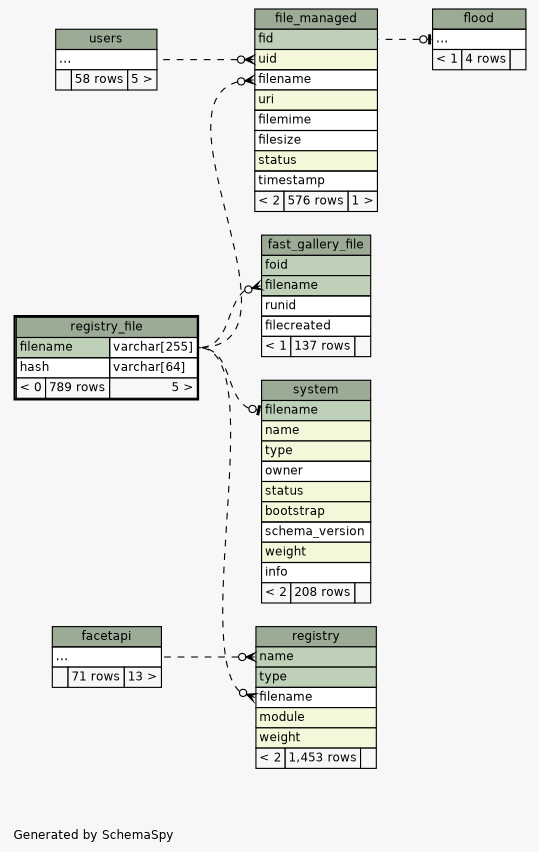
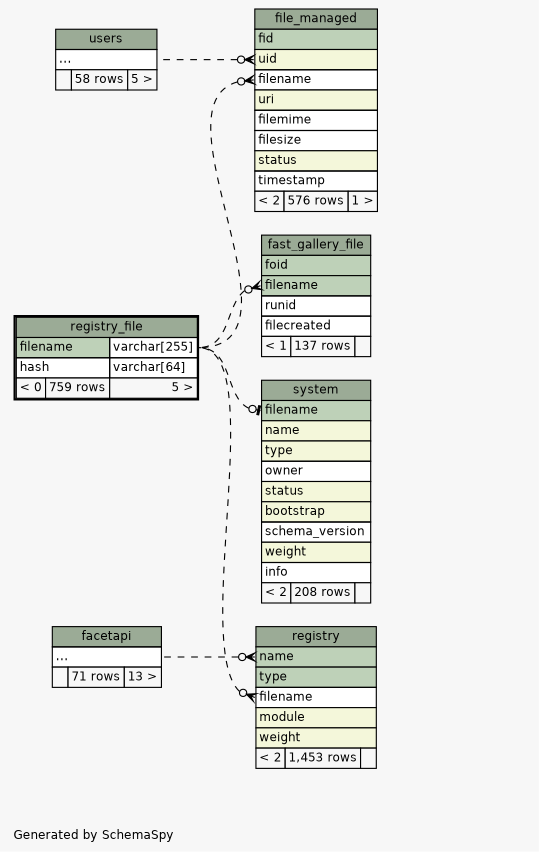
  digraph {
    bgcolor="#f7f7f7"
    fontname=Helvetica
    fontsize=11
    label="\nGenerated by SchemaSpy"
    labeljust=l
    nodesep=0.18
    rankdir=RL
    ranksep=0.46
    node [fontname=Helvetica fontsize=11 shape=plaintext]
    edge [arrowhead=none arrowsize=0.8 arrowtail=crowodot dir=back headport="filename.type:e" style=dashed tailport="filename:w"]
-   n1 [label=<     <TABLE BORDER="2" CELLBORDER="1" CELLSPACING="0" BGCOLOR="#ffffff">       <TR><TD COLSPAN="3" BGCOLOR="#9bab96" ALIGN="CENTER">registry_file</TD></TR>       <TR><TD PORT="filename" COLSPAN="2" BGCOLOR="#bed1b8" ALIGN="LEFT">filename</TD><TD PORT="filename.type" ALIGN="LEFT">varchar[255]</TD></TR>       <TR><TD PORT="hash" COLSPAN="2" ALIGN="LEFT">hash</TD><TD PORT="hash.type" ALIGN="LEFT">varchar[64]</TD></TR>       <TR><TD ALIGN="LEFT" BGCOLOR="#f7f7f7">&lt; 0</TD><TD ALIGN="RIGHT" BGCOLOR="#f7f7f7">789 rows</TD><TD ALIGN="RIGHT" BGCOLOR="#f7f7f7">5 &gt;</TD></TR>     </TABLE>>]
+   n1 [label=<     <TABLE BORDER="2" CELLBORDER="1" CELLSPACING="0" BGCOLOR="#ffffff">       <TR><TD COLSPAN="3" BGCOLOR="#9bab96" ALIGN="CENTER">registry_file</TD></TR>       <TR><TD PORT="filename" COLSPAN="2" BGCOLOR="#bed1b8" ALIGN="LEFT">filename</TD><TD PORT="filename.type" ALIGN="LEFT">varchar[255]</TD></TR>       <TR><TD PORT="hash" COLSPAN="2" ALIGN="LEFT">hash</TD><TD PORT="hash.type" ALIGN="LEFT">varchar[64]</TD></TR>       <TR><TD ALIGN="LEFT" BGCOLOR="#f7f7f7">&lt; 0</TD><TD ALIGN="RIGHT" BGCOLOR="#f7f7f7">759 rows</TD><TD ALIGN="RIGHT" BGCOLOR="#f7f7f7">5 &gt;</TD></TR>     </TABLE>>]
    n2 [label=<     <TABLE BORDER="0" CELLBORDER="1" CELLSPACING="0" BGCOLOR="#ffffff">       <TR><TD COLSPAN="3" BGCOLOR="#9bab96" ALIGN="CENTER">fast_gallery_file</TD></TR>       <TR><TD PORT="foid" COLSPAN="3" BGCOLOR="#bed1b8" ALIGN="LEFT">foid</TD></TR>       <TR><TD PORT="filename" COLSPAN="3" BGCOLOR="#bed1b8" ALIGN="LEFT">filename</TD></TR>       <TR><TD PORT="runid" COLSPAN="3" ALIGN="LEFT">runid</TD></TR>       <TR><TD PORT="filecreated" COLSPAN="3" ALIGN="LEFT">filecreated</TD></TR>       <TR><TD ALIGN="LEFT" BGCOLOR="#f7f7f7">&lt; 1</TD><TD ALIGN="RIGHT" BGCOLOR="#f7f7f7">137 rows</TD><TD ALIGN="RIGHT" BGCOLOR="#f7f7f7">  </TD></TR>     </TABLE>>]
    n3 [label=<     <TABLE BORDER="0" CELLBORDER="1" CELLSPACING="0" BGCOLOR="#ffffff">       <TR><TD COLSPAN="3" BGCOLOR="#9bab96" ALIGN="CENTER">file_managed</TD></TR>       <TR><TD PORT="fid" COLSPAN="3" BGCOLOR="#bed1b8" ALIGN="LEFT">fid</TD></TR>       <TR><TD PORT="uid" COLSPAN="3" BGCOLOR="#f4f7da" ALIGN="LEFT">uid</TD></TR>       <TR><TD PORT="filename" COLSPAN="3" ALIGN="LEFT">filename</TD></TR>       <TR><TD PORT="uri" COLSPAN="3" BGCOLOR="#f4f7da" ALIGN="LEFT">uri</TD></TR>       <TR><TD PORT="filemime" COLSPAN="3" ALIGN="LEFT">filemime</TD></TR>       <TR><TD PORT="filesize" COLSPAN="3" ALIGN="LEFT">filesize</TD></TR>       <TR><TD PORT="status" COLSPAN="3" BGCOLOR="#f4f7da" ALIGN="LEFT">status</TD></TR>       <TR><TD PORT="timestamp" COLSPAN="3" ALIGN="LEFT">timestamp</TD></TR>       <TR><TD ALIGN="LEFT" BGCOLOR="#f7f7f7">&lt; 2</TD><TD ALIGN="RIGHT" BGCOLOR="#f7f7f7">576 rows</TD><TD ALIGN="RIGHT" BGCOLOR="#f7f7f7">1 &gt;</TD></TR>     </TABLE>>]
    n4 [label=<     <TABLE BORDER="0" CELLBORDER="1" CELLSPACING="0" BGCOLOR="#ffffff">       <TR><TD COLSPAN="3" BGCOLOR="#9bab96" ALIGN="CENTER">users</TD></TR>       <TR><TD PORT="elipses" COLSPAN="3" ALIGN="LEFT">...</TD></TR>       <TR><TD ALIGN="LEFT" BGCOLOR="#f7f7f7">  </TD><TD ALIGN="RIGHT" BGCOLOR="#f7f7f7">58 rows</TD><TD ALIGN="RIGHT" BGCOLOR="#f7f7f7">5 &gt;</TD></TR>     </TABLE>>]
-   n5 [label=<     <TABLE BORDER="0" CELLBORDER="1" CELLSPACING="0" BGCOLOR="#ffffff">       <TR><TD COLSPAN="3" BGCOLOR="#9bab96" ALIGN="CENTER">flood</TD></TR>       <TR><TD PORT="elipses" COLSPAN="3" ALIGN="LEFT">...</TD></TR>       <TR><TD ALIGN="LEFT" BGCOLOR="#f7f7f7">&lt; 1</TD><TD ALIGN="RIGHT" BGCOLOR="#f7f7f7">4 rows</TD><TD ALIGN="RIGHT" BGCOLOR="#f7f7f7">  </TD></TR>     </TABLE>>]
    n6 [label=<     <TABLE BORDER="0" CELLBORDER="1" CELLSPACING="0" BGCOLOR="#ffffff">       <TR><TD COLSPAN="3" BGCOLOR="#9bab96" ALIGN="CENTER">registry</TD></TR>       <TR><TD PORT="name" COLSPAN="3" BGCOLOR="#bed1b8" ALIGN="LEFT">name</TD></TR>       <TR><TD PORT="type" COLSPAN="3" BGCOLOR="#bed1b8" ALIGN="LEFT">type</TD></TR>       <TR><TD PORT="filename" COLSPAN="3" ALIGN="LEFT">filename</TD></TR>       <TR><TD PORT="module" COLSPAN="3" BGCOLOR="#f4f7da" ALIGN="LEFT">module</TD></TR>       <TR><TD PORT="weight" COLSPAN="3" BGCOLOR="#f4f7da" ALIGN="LEFT">weight</TD></TR>       <TR><TD ALIGN="LEFT" BGCOLOR="#f7f7f7">&lt; 2</TD><TD ALIGN="RIGHT" BGCOLOR="#f7f7f7">1,453 rows</TD><TD ALIGN="RIGHT" BGCOLOR="#f7f7f7">  </TD></TR>     </TABLE>>]
    n7 [label=<     <TABLE BORDER="0" CELLBORDER="1" CELLSPACING="0" BGCOLOR="#ffffff">       <TR><TD COLSPAN="3" BGCOLOR="#9bab96" ALIGN="CENTER">facetapi</TD></TR>       <TR><TD PORT="elipses" COLSPAN="3" ALIGN="LEFT">...</TD></TR>       <TR><TD ALIGN="LEFT" BGCOLOR="#f7f7f7">  </TD><TD ALIGN="RIGHT" BGCOLOR="#f7f7f7">71 rows</TD><TD ALIGN="RIGHT" BGCOLOR="#f7f7f7">13 &gt;</TD></TR>     </TABLE>>]
    n8 [label=<     <TABLE BORDER="0" CELLBORDER="1" CELLSPACING="0" BGCOLOR="#ffffff">       <TR><TD COLSPAN="3" BGCOLOR="#9bab96" ALIGN="CENTER">system</TD></TR>       <TR><TD PORT="filename" COLSPAN="3" BGCOLOR="#bed1b8" ALIGN="LEFT">filename</TD></TR>       <TR><TD PORT="name" COLSPAN="3" BGCOLOR="#f4f7da" ALIGN="LEFT">name</TD></TR>       <TR><TD PORT="type" COLSPAN="3" BGCOLOR="#f4f7da" ALIGN="LEFT">type</TD></TR>       <TR><TD PORT="owner" COLSPAN="3" ALIGN="LEFT">owner</TD></TR>       <TR><TD PORT="status" COLSPAN="3" BGCOLOR="#f4f7da" ALIGN="LEFT">status</TD></TR>       <TR><TD PORT="bootstrap" COLSPAN="3" BGCOLOR="#f4f7da" ALIGN="LEFT">bootstrap</TD></TR>       <TR><TD PORT="schema_version" COLSPAN="3" ALIGN="LEFT">schema_version</TD></TR>       <TR><TD PORT="weight" COLSPAN="3" BGCOLOR="#f4f7da" ALIGN="LEFT">weight</TD></TR>       <TR><TD PORT="info" COLSPAN="3" ALIGN="LEFT">info</TD></TR>       <TR><TD ALIGN="LEFT" BGCOLOR="#f7f7f7">&lt; 2</TD><TD ALIGN="RIGHT" BGCOLOR="#f7f7f7">208 rows</TD><TD ALIGN="RIGHT" BGCOLOR="#f7f7f7">  </TD></TR>     </TABLE>>]
    n2 -> n1
    n3 -> n1
    n3 -> n4 [headport="elipses:e" tailport="uid:w"]
-   n5 -> n3 [arrowtail=teeodot headport="fid:e" tailport="elipses:w"]
    n6 -> n1
    n6 -> n7 [headport="elipses:e" tailport="name:w"]
    n8 -> n1 [arrowtail=teeodot]
  }
